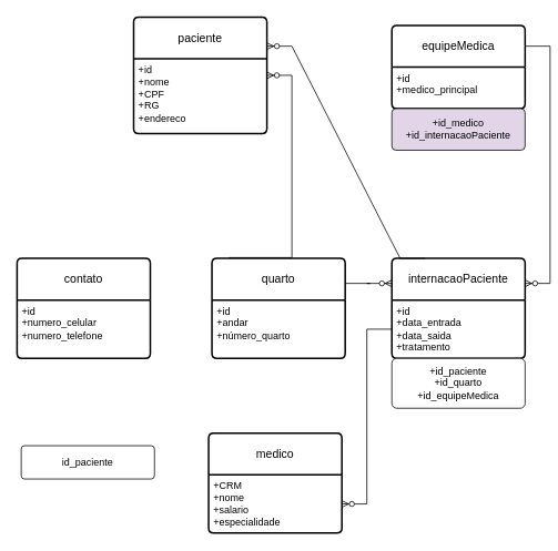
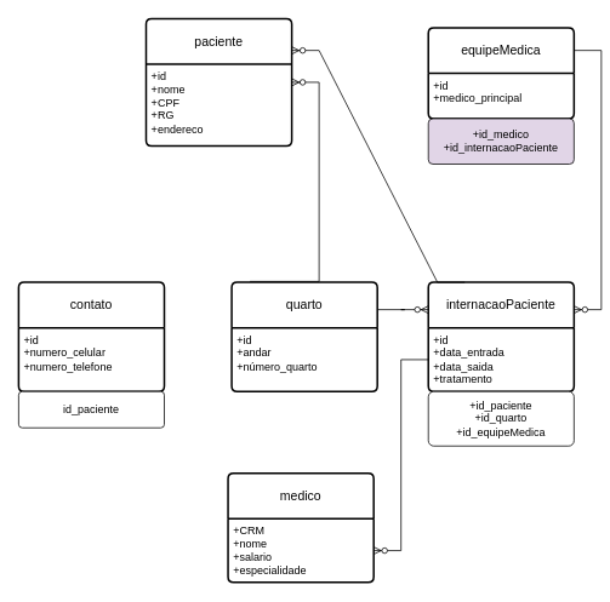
  <mxCell id="0" />
  <mxCell id="1" parent="0" />
  <mxCell id="2" value="medico" style="swimlane;childLayout=stackLayout;horizontal=1;startSize=50;horizontalStack=0;rounded=1;fontSize=14;fontStyle=0;strokeWidth=2;resizeParent=0;resizeLast=1;shadow=0;dashed=0;align=center;arcSize=4;whiteSpace=wrap;html=1;" vertex="1" parent="1"><mxGeometry x="250" y="520" width="160" height="120" as="geometry" /></mxCell>
  <mxCell id="3" value="+CRM&lt;br&gt;+nome&lt;br&gt;+salario&lt;br&gt;+especialidade" style="align=left;strokeColor=none;fillColor=none;spacingLeft=4;fontSize=12;verticalAlign=top;resizable=0;rotatable=0;part=1;html=1;" vertex="1" parent="2"><mxGeometry y="50" width="160" height="70" as="geometry" /></mxCell>
  <mxCell id="4" value="quarto" style="swimlane;childLayout=stackLayout;horizontal=1;startSize=50;horizontalStack=0;rounded=1;fontSize=14;fontStyle=0;strokeWidth=2;resizeParent=0;resizeLast=1;shadow=0;dashed=0;align=center;arcSize=4;whiteSpace=wrap;html=1;" vertex="1" parent="1"><mxGeometry x="254" y="310" width="160" height="120" as="geometry" /></mxCell>
  <mxCell id="5" value="+id&lt;br&gt;+andar&lt;br&gt;+número_quarto" style="align=left;strokeColor=none;fillColor=none;spacingLeft=4;fontSize=12;verticalAlign=top;resizable=0;rotatable=0;part=1;html=1;" vertex="1" parent="4"><mxGeometry y="50" width="160" height="70" as="geometry" /></mxCell>
  <mxCell id="6" value="contato" style="swimlane;childLayout=stackLayout;horizontal=1;startSize=50;horizontalStack=0;rounded=1;fontSize=14;fontStyle=0;strokeWidth=2;resizeParent=0;resizeLast=1;shadow=0;dashed=0;align=center;arcSize=4;whiteSpace=wrap;html=1;" vertex="1" parent="1"><mxGeometry x="20" y="310" width="160" height="120" as="geometry"><mxRectangle x="600" y="-540" width="90" height="50" as="alternateBounds" /></mxGeometry></mxCell>
  <mxCell id="7" value="+id&lt;br&gt;+numero_celular&lt;br&gt;+numero_telefone" style="align=left;strokeColor=none;fillColor=none;spacingLeft=4;fontSize=12;verticalAlign=top;resizable=0;rotatable=0;part=1;html=1;" vertex="1" parent="6"><mxGeometry y="50" width="160" height="70" as="geometry" /></mxCell>
  <mxCell id="8" value="" style="line;strokeWidth=1;rotatable=0;dashed=0;labelPosition=right;align=left;verticalAlign=middle;spacingTop=0;spacingLeft=6;points=[];portConstraint=eastwest;" vertex="1" parent="6"><mxGeometry y="120" width="160" as="geometry" /></mxCell>
  <mxCell id="9" value="paciente" style="swimlane;childLayout=stackLayout;horizontal=1;startSize=50;horizontalStack=0;rounded=1;fontSize=14;fontStyle=0;strokeWidth=2;resizeParent=0;resizeLast=1;shadow=0;dashed=0;align=center;arcSize=4;whiteSpace=wrap;html=1;" vertex="1" parent="1"><mxGeometry x="160" y="20" width="160" height="140" as="geometry" /></mxCell>
  <mxCell id="10" value="+id&lt;br&gt;+nome&lt;br&gt;+CPF&lt;br&gt;+RG&lt;br&gt;+endereco" style="align=left;strokeColor=none;fillColor=none;spacingLeft=4;fontSize=12;verticalAlign=top;resizable=0;rotatable=0;part=1;html=1;" vertex="1" parent="9"><mxGeometry y="50" width="160" height="90" as="geometry" /></mxCell>
  <mxCell id="11" value="internacaoPaciente" style="swimlane;childLayout=stackLayout;horizontal=1;startSize=50;horizontalStack=0;rounded=1;fontSize=14;fontStyle=0;strokeWidth=2;resizeParent=0;resizeLast=1;shadow=0;dashed=0;align=center;arcSize=4;whiteSpace=wrap;html=1;" vertex="1" parent="1"><mxGeometry x="470" y="310" width="160" height="120" as="geometry" /></mxCell>
  <mxCell id="12" value="+id&lt;br&gt;+data_entrada&lt;br&gt;+data_saida&lt;br&gt;+tratamento" style="align=left;strokeColor=none;fillColor=none;spacingLeft=4;fontSize=12;verticalAlign=top;resizable=0;rotatable=0;part=1;html=1;" vertex="1" parent="11"><mxGeometry y="50" width="160" height="70" as="geometry" /></mxCell>
  <mxCell id="13" value="" style="rounded=1;arcSize=10;whiteSpace=wrap;html=1;align=center;" vertex="1" parent="11"><mxGeometry y="120" width="160" as="geometry" /></mxCell>
- <mxCell id="14" value="id_paciente" style="rounded=1;arcSize=10;whiteSpace=wrap;html=1;align=center;" vertex="1" parent="1"><mxGeometry x="25" y="535" width="160" height="40" as="geometry" /></mxCell>
+ <mxCell id="14" value="id_paciente" style="rounded=1;arcSize=10;whiteSpace=wrap;html=1;align=center;" vertex="1" parent="1"><mxGeometry x="20" y="430" width="160" height="40" as="geometry" /></mxCell>
  <mxCell id="15" value="+id_paciente&lt;br&gt;+id_quarto&lt;br&gt;+id_equipeMedica" style="rounded=1;arcSize=10;whiteSpace=wrap;html=1;align=center;" vertex="1" parent="1"><mxGeometry x="470" y="430" width="160" height="60" as="geometry" /></mxCell>
  <mxCell id="16" value="equipeMedica" style="swimlane;childLayout=stackLayout;horizontal=1;startSize=50;horizontalStack=0;rounded=1;fontSize=14;fontStyle=0;strokeWidth=2;resizeParent=0;resizeLast=1;shadow=0;dashed=0;align=center;arcSize=4;whiteSpace=wrap;html=1;" vertex="1" parent="1"><mxGeometry x="470" y="30" width="160" height="100" as="geometry" /></mxCell>
  <mxCell id="17" value="+id&lt;br&gt;+medico_principal" style="align=left;strokeColor=none;fillColor=none;spacingLeft=4;fontSize=12;verticalAlign=top;resizable=0;rotatable=0;part=1;html=1;" vertex="1" parent="16"><mxGeometry y="50" width="160" height="50" as="geometry" /></mxCell>
  <mxCell id="18" value="+id_medico&lt;br&gt;+id_internacaoPaciente" style="rounded=1;arcSize=10;whiteSpace=wrap;html=1;align=center;fillColor=#e1d5e7;" vertex="1" parent="1"><mxGeometry x="470" y="130" width="160" height="50" as="geometry" /></mxCell>
  <mxCell id="19" value="" style="edgeStyle=entityRelationEdgeStyle;fontSize=12;html=1;endArrow=ERzeroToMany;endFill=1;rounded=0;exitX=0.125;exitY=-0.008;exitDx=0;exitDy=0;exitPerimeter=0;" edge="1" parent="1" source="4" target="9"><mxGeometry width="100" height="100" relative="1" as="geometry"><mxPoint x="330" y="300" as="sourcePoint" /><mxPoint x="330" y="180" as="targetPoint" /></mxGeometry></mxCell>
  <mxCell id="20" value="" style="edgeStyle=entityRelationEdgeStyle;fontSize=12;html=1;endArrow=ERzeroToMany;endFill=1;rounded=0;entryX=1;entryY=0.25;entryDx=0;entryDy=0;exitX=1;exitY=0.25;exitDx=0;exitDy=0;" edge="1" parent="1" source="16" target="11"><mxGeometry width="100" height="100" relative="1" as="geometry"><mxPoint x="640" y="160" as="sourcePoint" /><mxPoint x="620" y="200" as="targetPoint" /></mxGeometry></mxCell>
  <mxCell id="21" value="" style="edgeStyle=entityRelationEdgeStyle;fontSize=12;html=1;endArrow=ERzeroToMany;endFill=1;rounded=0;entryX=1;entryY=0.25;entryDx=0;entryDy=0;exitX=0.25;exitY=0;exitDx=0;exitDy=0;" edge="1" parent="1" source="11" target="9"><mxGeometry width="100" height="100" relative="1" as="geometry"><mxPoint x="280" y="360" as="sourcePoint" /><mxPoint x="380" y="260" as="targetPoint" /></mxGeometry></mxCell>
  <mxCell id="22" value="" style="edgeStyle=entityRelationEdgeStyle;fontSize=12;html=1;endArrow=ERzeroToMany;endFill=1;rounded=0;entryX=1;entryY=0.5;entryDx=0;entryDy=0;exitX=0;exitY=0.5;exitDx=0;exitDy=0;" edge="1" parent="1" source="12" target="3"><mxGeometry width="100" height="100" relative="1" as="geometry"><mxPoint x="620" y="510" as="sourcePoint" /><mxPoint x="520" y="580" as="targetPoint" /></mxGeometry></mxCell>
  <mxCell id="23" value="" style="edgeStyle=entityRelationEdgeStyle;fontSize=12;html=1;endArrow=ERzeroToMany;endFill=1;rounded=0;exitX=1;exitY=0.25;exitDx=0;exitDy=0;entryX=0;entryY=0.25;entryDx=0;entryDy=0;" edge="1" parent="1" source="4" target="11"><mxGeometry width="100" height="100" relative="1" as="geometry"><mxPoint x="280" y="360" as="sourcePoint" /><mxPoint x="380" y="260" as="targetPoint" /></mxGeometry></mxCell>
